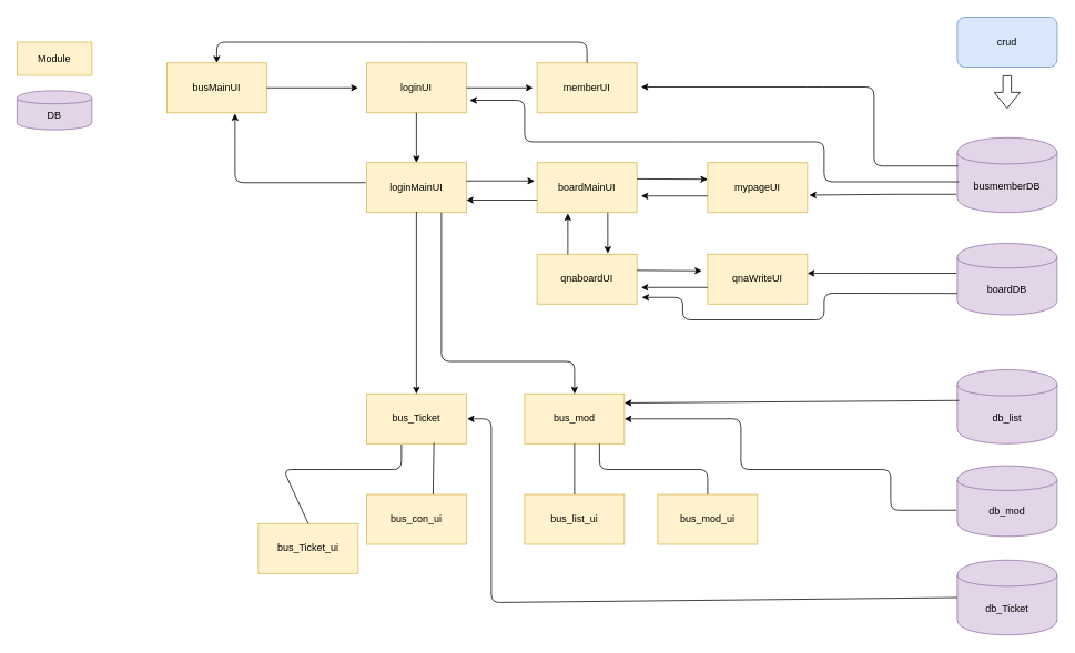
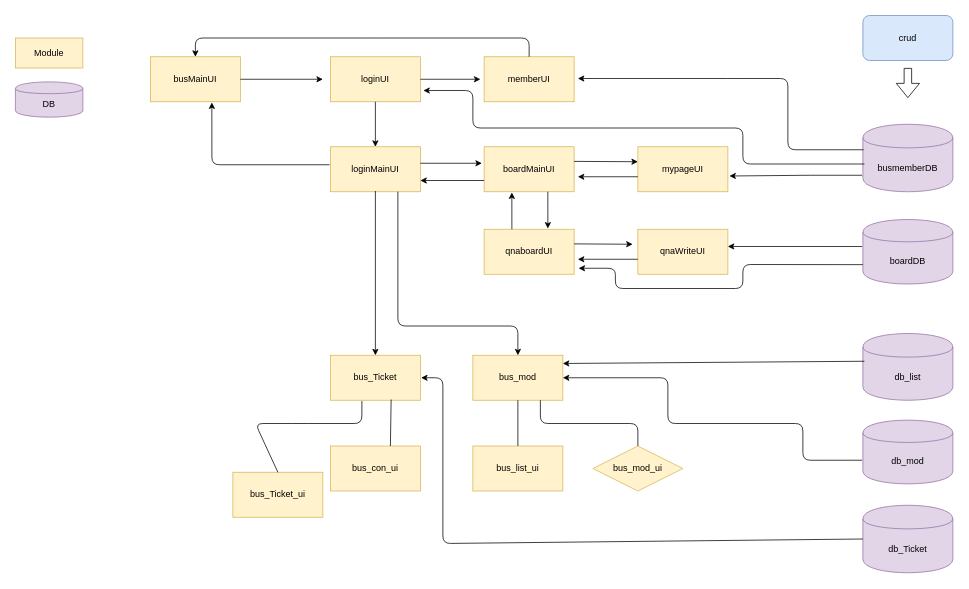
  <mxCell id="0" />
  <mxCell id="1" parent="0" />
  <mxCell id="2" value="crud" style="rounded=1;whiteSpace=wrap;html=1;fillColor=#dae8fc;strokeColor=#6c8ebf;" parent="1" vertex="1"><mxGeometry x="1150" y="20" width="120" height="60" as="geometry" /></mxCell>
  <mxCell id="3" value="busmemberDB" style="shape=cylinder;whiteSpace=wrap;html=1;boundedLbl=1;backgroundOutline=1;fillColor=#e1d5e7;strokeColor=#9673a6;" parent="1" vertex="1"><mxGeometry x="1150" y="165" width="120" height="90" as="geometry" /></mxCell>
  <mxCell id="4" value="boardDB" style="shape=cylinder;whiteSpace=wrap;html=1;boundedLbl=1;backgroundOutline=1;fillColor=#e1d5e7;strokeColor=#9673a6;" parent="1" vertex="1"><mxGeometry x="1150" y="292" width="120" height="86" as="geometry" /></mxCell>
  <mxCell id="5" value="db_list" style="shape=cylinder;whiteSpace=wrap;html=1;boundedLbl=1;backgroundOutline=1;fillColor=#e1d5e7;strokeColor=#9673a6;" parent="1" vertex="1"><mxGeometry x="1150" y="444" width="120" height="89" as="geometry" /></mxCell>
  <mxCell id="6" value="db_mod" style="shape=cylinder;whiteSpace=wrap;html=1;boundedLbl=1;backgroundOutline=1;fillColor=#e1d5e7;strokeColor=#9673a6;" parent="1" vertex="1"><mxGeometry x="1150" y="559.5" width="120" height="85" as="geometry" /></mxCell>
  <mxCell id="7" value="db_Ticket" style="shape=cylinder;whiteSpace=wrap;html=1;boundedLbl=1;backgroundOutline=1;fillColor=#e1d5e7;strokeColor=#9673a6;" parent="1" vertex="1"><mxGeometry x="1150" y="673" width="120" height="90" as="geometry" /></mxCell>
  <mxCell id="8" value="busMainUI" style="rounded=0;whiteSpace=wrap;html=1;fillColor=#fff2cc;strokeColor=#d6b656;" parent="1" vertex="1"><mxGeometry x="200" y="75" width="120" height="60" as="geometry" /></mxCell>
  <mxCell id="9" value="loginUI" style="rounded=0;whiteSpace=wrap;html=1;fillColor=#fff2cc;strokeColor=#d6b656;" parent="1" vertex="1"><mxGeometry x="440" y="75" width="120" height="60" as="geometry" /></mxCell>
  <mxCell id="10" value="boardMainUI" style="rounded=0;whiteSpace=wrap;html=1;fillColor=#fff2cc;strokeColor=#d6b656;" parent="1" vertex="1"><mxGeometry x="645" y="195" width="120" height="60" as="geometry" /></mxCell>
  <mxCell id="11" value="memberUI" style="rounded=0;whiteSpace=wrap;html=1;fillColor=#fff2cc;strokeColor=#d6b656;" parent="1" vertex="1"><mxGeometry x="645" y="75" width="120" height="60" as="geometry" /></mxCell>
  <mxCell id="12" value="loginMainUI" style="rounded=0;whiteSpace=wrap;html=1;fillColor=#fff2cc;strokeColor=#d6b656;" parent="1" vertex="1"><mxGeometry x="440" y="195" width="120" height="60" as="geometry" /></mxCell>
  <mxCell id="13" value="mypageUI" style="rounded=0;whiteSpace=wrap;html=1;fillColor=#fff2cc;strokeColor=#d6b656;" parent="1" vertex="1"><mxGeometry x="850" y="195" width="120" height="60" as="geometry" /></mxCell>
  <mxCell id="14" value="qnaboardUI" style="rounded=0;whiteSpace=wrap;html=1;fillColor=#fff2cc;strokeColor=#d6b656;" parent="1" vertex="1"><mxGeometry x="645" y="305" width="120" height="60" as="geometry" /></mxCell>
  <mxCell id="15" value="qnaWriteUI" style="rounded=0;whiteSpace=wrap;html=1;fillColor=#fff2cc;strokeColor=#d6b656;" parent="1" vertex="1"><mxGeometry x="850" y="305" width="120" height="60" as="geometry" /></mxCell>
  <mxCell id="16" value="bus_mod" style="rounded=0;whiteSpace=wrap;html=1;fillColor=#fff2cc;strokeColor=#d6b656;" parent="1" vertex="1"><mxGeometry x="630" y="473" width="120" height="60" as="geometry" /></mxCell>
  <mxCell id="17" value="bus_Ticket" style="rounded=0;whiteSpace=wrap;html=1;fillColor=#fff2cc;strokeColor=#d6b656;" parent="1" vertex="1"><mxGeometry x="440" y="473" width="120" height="60" as="geometry" /></mxCell>
  <mxCell id="18" value="" style="endArrow=classic;html=1;entryX=0.5;entryY=0;entryDx=0;entryDy=0;" parent="1" edge="1" target="17"><mxGeometry width="50" height="50" relative="1" as="geometry"><mxPoint x="500" y="254" as="sourcePoint" /><mxPoint x="320" y="475" as="targetPoint" /><Array as="points"><mxPoint x="500" y="304" /></Array></mxGeometry></mxCell>
  <mxCell id="19" value="" style="endArrow=classic;html=1;exitX=0.75;exitY=1;exitDx=0;exitDy=0;entryX=0.5;entryY=0;entryDx=0;entryDy=0;" parent="1" source="12" edge="1" target="16"><mxGeometry width="50" height="50" relative="1" as="geometry"><mxPoint x="260" y="865" as="sourcePoint" /><mxPoint x="540" y="444" as="targetPoint" /><Array as="points"><mxPoint x="530" y="434" /><mxPoint x="690" y="434" /></Array></mxGeometry></mxCell>
  <mxCell id="20" value="" style="endArrow=classic;html=1;exitX=0.708;exitY=1;exitDx=0;exitDy=0;exitPerimeter=0;" parent="1" source="10" edge="1"><mxGeometry width="50" height="50" relative="1" as="geometry"><mxPoint x="260" y="865" as="sourcePoint" /><mxPoint x="730" y="304" as="targetPoint" /></mxGeometry></mxCell>
  <mxCell id="21" value="" style="endArrow=classic;html=1;" parent="1" edge="1"><mxGeometry width="50" height="50" relative="1" as="geometry"><mxPoint x="560" y="217" as="sourcePoint" /><mxPoint x="642" y="217" as="targetPoint" /></mxGeometry></mxCell>
  <mxCell id="22" value="" style="endArrow=classic;html=1;exitX=0;exitY=0.75;exitDx=0;exitDy=0;entryX=1;entryY=0.75;entryDx=0;entryDy=0;entryPerimeter=0;" parent="1" source="10" edge="1" target="12"><mxGeometry width="50" height="50" relative="1" as="geometry"><mxPoint x="260" y="865" as="sourcePoint" /><mxPoint x="570" y="240" as="targetPoint" /></mxGeometry></mxCell>
  <mxCell id="23" value="" style="endArrow=classic;html=1;entryX=0;entryY=0.333;entryDx=0;entryDy=0;entryPerimeter=0;" parent="1" edge="1" target="13"><mxGeometry width="50" height="50" relative="1" as="geometry"><mxPoint x="765" y="214.5" as="sourcePoint" /><mxPoint x="843" y="215" as="targetPoint" /></mxGeometry></mxCell>
  <mxCell id="24" value="" style="endArrow=classic;html=1;exitX=0;exitY=0.75;exitDx=0;exitDy=0;" parent="1" edge="1"><mxGeometry width="50" height="50" relative="1" as="geometry"><mxPoint x="850" y="235" as="sourcePoint" /><mxPoint x="770" y="235" as="targetPoint" /></mxGeometry></mxCell>
  <mxCell id="25" value="" style="endArrow=classic;html=1;" parent="1" edge="1"><mxGeometry width="50" height="50" relative="1" as="geometry"><mxPoint x="765" y="324.5" as="sourcePoint" /><mxPoint x="843" y="325" as="targetPoint" /></mxGeometry></mxCell>
  <mxCell id="26" value="" style="endArrow=classic;html=1;exitX=0;exitY=0.75;exitDx=0;exitDy=0;" parent="1" edge="1"><mxGeometry width="50" height="50" relative="1" as="geometry"><mxPoint x="850" y="345" as="sourcePoint" /><mxPoint x="770" y="345" as="targetPoint" /></mxGeometry></mxCell>
  <mxCell id="27" value="" style="endArrow=classic;html=1;entryX=0.308;entryY=1.017;entryDx=0;entryDy=0;entryPerimeter=0;" parent="1" edge="1" target="10"><mxGeometry width="50" height="50" relative="1" as="geometry"><mxPoint x="682" y="305" as="sourcePoint" /><mxPoint x="675" y="254" as="targetPoint" /></mxGeometry></mxCell>
  <mxCell id="28" value="" style="endArrow=classic;html=1;exitX=1;exitY=0.5;exitDx=0;exitDy=0;" parent="1" source="8" edge="1"><mxGeometry width="50" height="50" relative="1" as="geometry"><mxPoint x="260" y="245" as="sourcePoint" /><mxPoint x="430" y="105" as="targetPoint" /></mxGeometry></mxCell>
  <mxCell id="29" value="" style="endArrow=classic;html=1;exitX=1;exitY=0.5;exitDx=0;exitDy=0;" parent="1" source="9" edge="1"><mxGeometry width="50" height="50" relative="1" as="geometry"><mxPoint x="200" y="855" as="sourcePoint" /><mxPoint x="640" y="105" as="targetPoint" /></mxGeometry></mxCell>
  <mxCell id="30" value="" style="shape=flexArrow;endArrow=classic;html=1;" parent="1" edge="1"><mxGeometry width="50" height="50" relative="1" as="geometry"><mxPoint x="1210" y="90" as="sourcePoint" /><mxPoint x="1210" y="130" as="targetPoint" /></mxGeometry></mxCell>
  <mxCell id="31" value="" style="endArrow=classic;html=1;entryX=1.017;entryY=0.65;entryDx=0;entryDy=0;entryPerimeter=0;" parent="1" edge="1" target="13"><mxGeometry width="50" height="50" relative="1" as="geometry"><mxPoint x="1149" y="233" as="sourcePoint" /><mxPoint x="980" y="233" as="targetPoint" /><Array as="points"><mxPoint x="1080" y="233" /></Array></mxGeometry></mxCell>
  <mxCell id="32" value="" style="endArrow=classic;html=1;exitX=0.008;exitY=0.378;exitDx=0;exitDy=0;exitPerimeter=0;" parent="1" edge="1" source="3"><mxGeometry width="50" height="50" relative="1" as="geometry"><mxPoint x="1151" y="214" as="sourcePoint" /><mxPoint x="770" y="104" as="targetPoint" /><Array as="points"><mxPoint x="1050" y="199" /><mxPoint x="1050" y="104" /><mxPoint x="980" y="104" /></Array></mxGeometry></mxCell>
  <mxCell id="33" value="" style="endArrow=classic;html=1;exitX=0.017;exitY=0.589;exitDx=0;exitDy=0;exitPerimeter=0;" parent="1" source="3" edge="1"><mxGeometry width="50" height="50" relative="1" as="geometry"><mxPoint x="200" y="864" as="sourcePoint" /><mxPoint x="564" y="120" as="targetPoint" /><Array as="points"><mxPoint x="990" y="218" /><mxPoint x="990" y="170" /><mxPoint x="800" y="170" /><mxPoint x="630" y="170" /><mxPoint x="630" y="120" /></Array></mxGeometry></mxCell>
  <mxCell id="34" value="" style="endArrow=classic;html=1;exitX=-0.008;exitY=0.419;exitDx=0;exitDy=0;exitPerimeter=0;entryX=1;entryY=0.383;entryDx=0;entryDy=0;entryPerimeter=0;" edge="1" parent="1" source="4" target="15"><mxGeometry width="50" height="50" relative="1" as="geometry"><mxPoint x="200" y="864" as="sourcePoint" /><mxPoint x="980" y="328" as="targetPoint" /></mxGeometry></mxCell>
  <mxCell id="35" value="" style="endArrow=classic;html=1;exitX=0;exitY=0.7;exitDx=0;exitDy=0;" edge="1" parent="1" source="4"><mxGeometry width="50" height="50" relative="1" as="geometry"><mxPoint x="1159" y="338" as="sourcePoint" /><mxPoint x="771" y="357" as="targetPoint" /><Array as="points"><mxPoint x="990" y="352" /><mxPoint x="990" y="384" /><mxPoint x="820" y="384" /><mxPoint x="820" y="357" /></Array></mxGeometry></mxCell>
  <mxCell id="36" value="bus_Ticket_ui" style="rounded=0;whiteSpace=wrap;html=1;fillColor=#fff2cc;strokeColor=#d6b656;" vertex="1" parent="1"><mxGeometry x="310" y="629" width="120" height="60" as="geometry" /></mxCell>
  <mxCell id="37" value="bus_con_ui" style="rounded=0;whiteSpace=wrap;html=1;fillColor=#fff2cc;strokeColor=#d6b656;" vertex="1" parent="1"><mxGeometry x="440" y="594" width="120" height="60" as="geometry" /></mxCell>
  <mxCell id="38" value="bus_list_ui" style="rounded=0;whiteSpace=wrap;html=1;fillColor=#fff2cc;strokeColor=#d6b656;" vertex="1" parent="1"><mxGeometry x="630" y="594" width="120" height="60" as="geometry" /></mxCell>
- <mxCell id="39" value="bus_mod_ui" style="rounded=0;whiteSpace=wrap;html=1;fillColor=#fff2cc;strokeColor=#d6b656;" vertex="1" parent="1"><mxGeometry x="790" y="594" width="120" height="60" as="geometry" /></mxCell>
+ <mxCell id="39" value="bus_mod_ui" style="rhombus;whiteSpace=wrap;html=1;fillColor=#fff2cc;strokeColor=#d6b656;" vertex="1" parent="1"><mxGeometry x="790" y="594" width="120" height="60" as="geometry" /></mxCell>
  <mxCell id="40" value="" style="endArrow=none;html=1;entryX=0.35;entryY=1.017;entryDx=0;entryDy=0;entryPerimeter=0;exitX=0.5;exitY=0;exitDx=0;exitDy=0;" edge="1" parent="1" source="36" target="17"><mxGeometry width="50" height="50" relative="1" as="geometry"><mxPoint x="450" y="584" as="sourcePoint" /><mxPoint x="250" y="784" as="targetPoint" /><Array as="points"><mxPoint x="340" y="564" /><mxPoint x="400" y="564" /><mxPoint x="482" y="564" /></Array></mxGeometry></mxCell>
  <mxCell id="41" value="" style="endArrow=none;html=1;entryX=0.5;entryY=1;entryDx=0;entryDy=0;" edge="1" parent="1" source="38" target="16"><mxGeometry width="50" height="50" relative="1" as="geometry"><mxPoint x="200" y="834" as="sourcePoint" /><mxPoint x="250" y="784" as="targetPoint" /></mxGeometry></mxCell>
  <mxCell id="42" value="" style="endArrow=none;html=1;exitX=0.5;exitY=0;exitDx=0;exitDy=0;entryX=0.75;entryY=1;entryDx=0;entryDy=0;" edge="1" parent="1" source="39" target="16"><mxGeometry width="50" height="50" relative="1" as="geometry"><mxPoint x="200" y="834" as="sourcePoint" /><mxPoint x="730" y="534" as="targetPoint" /><Array as="points"><mxPoint x="850" y="564" /><mxPoint x="720" y="564" /></Array></mxGeometry></mxCell>
  <mxCell id="43" value="" style="endArrow=none;html=1;entryX=0.675;entryY=0.983;entryDx=0;entryDy=0;entryPerimeter=0;exitX=0.667;exitY=0;exitDx=0;exitDy=0;exitPerimeter=0;" edge="1" parent="1" source="37" target="17"><mxGeometry width="50" height="50" relative="1" as="geometry"><mxPoint x="200" y="834" as="sourcePoint" /><mxPoint x="250" y="784" as="targetPoint" /></mxGeometry></mxCell>
  <mxCell id="44" value="" style="endArrow=classic;html=1;exitX=0.017;exitY=0.416;exitDx=0;exitDy=0;exitPerimeter=0;entryX=1;entryY=0.183;entryDx=0;entryDy=0;entryPerimeter=0;" edge="1" parent="1" source="5" target="16"><mxGeometry width="50" height="50" relative="1" as="geometry"><mxPoint x="200" y="834" as="sourcePoint" /><mxPoint x="760" y="484" as="targetPoint" /></mxGeometry></mxCell>
  <mxCell id="45" value="" style="endArrow=classic;html=1;entryX=1;entryY=0.5;entryDx=0;entryDy=0;exitX=-0.008;exitY=0.629;exitDx=0;exitDy=0;exitPerimeter=0;" edge="1" parent="1" source="6" target="16"><mxGeometry width="50" height="50" relative="1" as="geometry"><mxPoint x="200" y="834" as="sourcePoint" /><mxPoint x="250" y="784" as="targetPoint" /><Array as="points"><mxPoint x="1070" y="613" /><mxPoint x="1070" y="564" /><mxPoint x="890" y="564" /><mxPoint x="890" y="503" /></Array></mxGeometry></mxCell>
  <mxCell id="46" value="" style="endArrow=classic;html=1;exitX=0;exitY=0.5;exitDx=0;exitDy=0;" edge="1" parent="1" source="7"><mxGeometry width="50" height="50" relative="1" as="geometry"><mxPoint x="200" y="834" as="sourcePoint" /><mxPoint x="561" y="503" as="targetPoint" /><Array as="points"><mxPoint x="590" y="724" /><mxPoint x="590" y="604" /><mxPoint x="590" y="503" /></Array></mxGeometry></mxCell>
  <mxCell id="47" value="Module" style="rounded=0;whiteSpace=wrap;html=1;fillColor=#fff2cc;strokeColor=#d6b656;" vertex="1" parent="1"><mxGeometry x="20" y="50" width="90" height="40" as="geometry" /></mxCell>
  <mxCell id="48" value="DB" style="shape=cylinder;whiteSpace=wrap;html=1;boundedLbl=1;backgroundOutline=1;fillColor=#e1d5e7;strokeColor=#9673a6;" vertex="1" parent="1"><mxGeometry x="20" y="108.5" width="90" height="47" as="geometry" /></mxCell>
  <mxCell id="49" value="" style="endArrow=classic;html=1;entryX=0.5;entryY=0;entryDx=0;entryDy=0;exitX=0.5;exitY=1;exitDx=0;exitDy=0;" edge="1" parent="1" source="9" target="12"><mxGeometry width="50" height="50" relative="1" as="geometry"><mxPoint x="90" y="830" as="sourcePoint" /><mxPoint x="140" y="780" as="targetPoint" /></mxGeometry></mxCell>
  <mxCell id="50" value="" style="endArrow=classic;html=1;entryX=0.683;entryY=1.017;entryDx=0;entryDy=0;entryPerimeter=0;exitX=-0.008;exitY=0.4;exitDx=0;exitDy=0;exitPerimeter=0;" edge="1" parent="1" source="12" target="8"><mxGeometry width="50" height="50" relative="1" as="geometry"><mxPoint x="90" y="830" as="sourcePoint" /><mxPoint x="140" y="780" as="targetPoint" /><Array as="points"><mxPoint x="282" y="219" /></Array></mxGeometry></mxCell>
  <mxCell id="51" value="" style="endArrow=classic;html=1;exitX=0.5;exitY=0;exitDx=0;exitDy=0;" edge="1" parent="1" source="11"><mxGeometry width="50" height="50" relative="1" as="geometry"><mxPoint x="710" y="30" as="sourcePoint" /><mxPoint x="260" y="75" as="targetPoint" /><Array as="points"><mxPoint x="705" y="50" /><mxPoint x="500" y="50" /><mxPoint x="260" y="50" /></Array></mxGeometry></mxCell>
